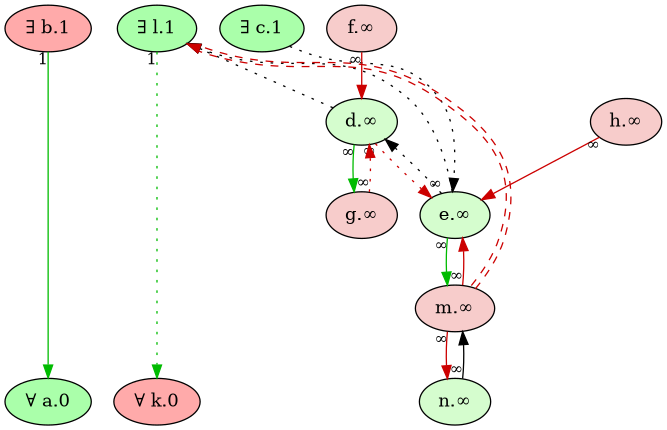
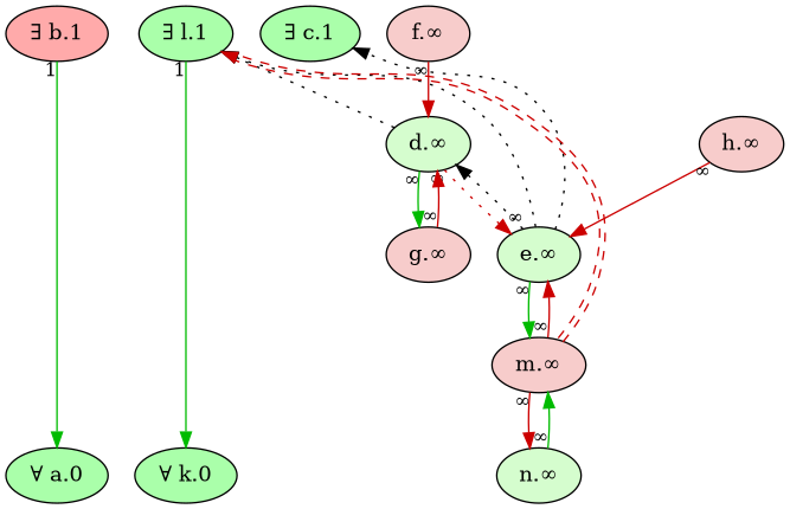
  digraph {
    node [fillcolor="#f7cccb" fontsize=14 style=filled]
    edge [color="#CC0000" dir=forward fontsize=12 labeldistance=1.5 style=solid taillabel="∞"]
    n1 [fillcolor="#AAFFAA" label="∀ a.0"]
-   n2 [fillcolor="#FFAAAA" label="∀ k.0"]
+   n2 [fillcolor="#AAFFAA" label="∀ k.0"]
    n3 [fillcolor="#AAFFAA" label="∃ l.1"]
    n4 [fillcolor="#AAFFAA" label="∃ c.1"]
    n5 [fillcolor="#FFAAAA" label="∃ b.1"]
    n6 [fillcolor="#d5fdce" label="d.∞"]
    n7 [fillcolor="#d5fdce" label="e.∞"]
    n8 [label="g.∞"]
    n9 [label="m.∞"]
    n10 [fillcolor="#d5fdce" label="n.∞"]
    n11 [label="f.∞"]
    n12 [label="h.∞"]
    subgraph sub_1 {
      rank=max
      n1
      n2
    }
    subgraph sub_2 {
      rank=min
      n3
      n4
      n5
    }
-   n3 -> n2 [color="#00BB00" style=dotted taillabel=1]
+   n3 -> n2 [color="#00BB00" taillabel=1]
    n5 -> n1 [color="#00BB00" taillabel=1]
    n6 -> n3 [color=black constraint=false style=dotted taillabel=""]
    n6 -> n7 [style=dotted]
    n6 -> n8 [color="#00BB00"]
    n7 -> n3 [color=black constraint=false style=dotted taillabel=""]
-   n4 -> n7 [color=black constraint=false style=dotted taillabel=""]
+   n7 -> n4 [color=black constraint=false style=dotted taillabel=""]
    n7 -> n6 [color=black style=dotted]
    n7 -> n9 [color="#00BB00"]
-   n8 -> n6 [style=dotted]
+   n8 -> n6
    n9 -> n3 [color="#CC0000:invis:#CC0000" constraint=false style=dashed taillabel=""]
    n9 -> n7
    n9 -> n10
-   n10 -> n9 [color=black]
+   n10 -> n9 [color="#00BB00"]
    n11 -> n6
    n12 -> n7
  }
